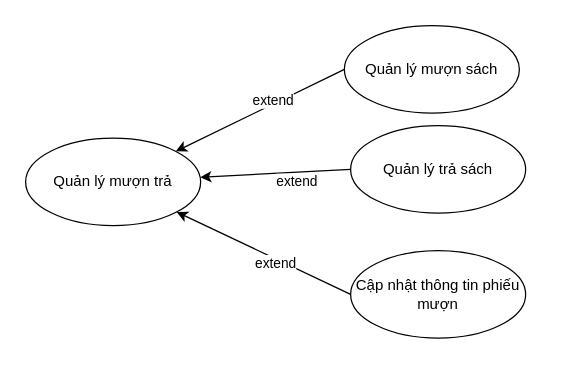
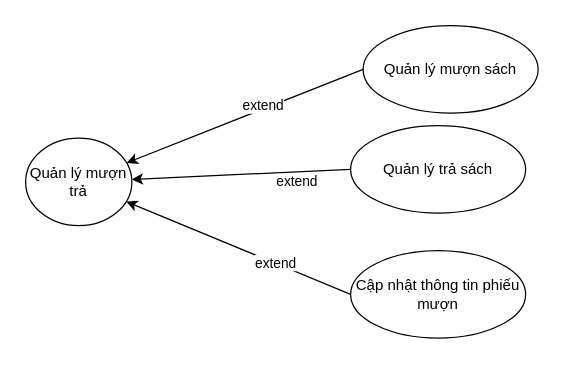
  <mxCell id="0" />
  <mxCell id="1" parent="0" />
  <mxCell id="2" style="rounded=0;orthogonalLoop=1;jettySize=auto;html=1;exitX=0;exitY=0.5;exitDx=0;exitDy=0;" edge="1" parent="1" source="7" target="6"><mxGeometry relative="1" as="geometry" /></mxCell>
  <mxCell id="3" value="extend" style="edgeLabel;html=1;align=center;verticalAlign=middle;resizable=0;points=[];" vertex="1" connectable="0" parent="2"><mxGeometry x="-0.163" y="-3" relative="1" as="geometry"><mxPoint as="offset" /></mxGeometry></mxCell>
  <mxCell id="4" style="rounded=0;orthogonalLoop=1;jettySize=auto;html=1;exitX=0;exitY=0.5;exitDx=0;exitDy=0;" edge="1" parent="1" source="8" target="6"><mxGeometry relative="1" as="geometry" /></mxCell>
  <mxCell id="5" style="rounded=0;orthogonalLoop=1;jettySize=auto;html=1;exitX=0;exitY=0.5;exitDx=0;exitDy=0;" edge="1" parent="1" source="9" target="6"><mxGeometry relative="1" as="geometry" /></mxCell>
- <mxCell id="6" value="Quản lý mượn trả" style="ellipse;whiteSpace=wrap;html=1;" vertex="1" parent="1"><mxGeometry x="20" y="110" width="140" height="70" as="geometry" /></mxCell>
- <mxCell id="7" value="Quản lý mượn sách" style="ellipse;whiteSpace=wrap;html=1;" vertex="1" parent="1"><mxGeometry x="275" y="20" width="140" height="70" as="geometry" /></mxCell>
+ <mxCell id="6" value="Quản lý mượn trả" style="ellipse;whiteSpace=wrap;html=1;" vertex="1" parent="1"><mxGeometry x="20" y="110" width="85" height="70" as="geometry" /></mxCell>
+ <mxCell id="7" value="Quản lý mượn sách" style="ellipse;whiteSpace=wrap;html=1;" vertex="1" parent="1"><mxGeometry x="290" y="20" width="140" height="70" as="geometry" /></mxCell>
  <mxCell id="8" value="Quản lý trả sách" style="ellipse;whiteSpace=wrap;html=1;" vertex="1" parent="1"><mxGeometry x="280" y="100" width="140" height="70" as="geometry" /></mxCell>
  <mxCell id="9" value="Cập nhật thông tin phiếu mượn" style="ellipse;whiteSpace=wrap;html=1;" vertex="1" parent="1"><mxGeometry x="280" y="200" width="140" height="70" as="geometry" /></mxCell>
  <mxCell id="10" value="extend" style="edgeLabel;html=1;align=center;verticalAlign=middle;resizable=0;points=[];" vertex="1" connectable="0" parent="1"><mxGeometry x="236.758" y="144.999" as="geometry" /></mxCell>
  <mxCell id="11" value="extend" style="edgeLabel;html=1;align=center;verticalAlign=middle;resizable=0;points=[];" vertex="1" connectable="0" parent="1"><mxGeometry x="219.998" y="209.999" as="geometry" /></mxCell>
